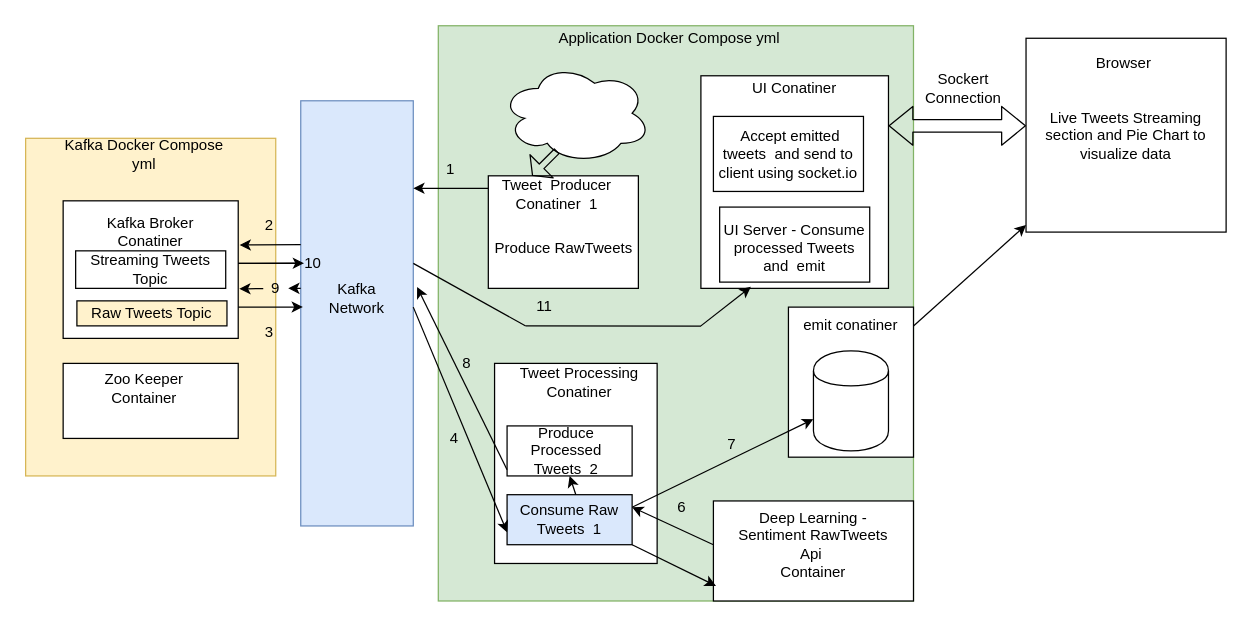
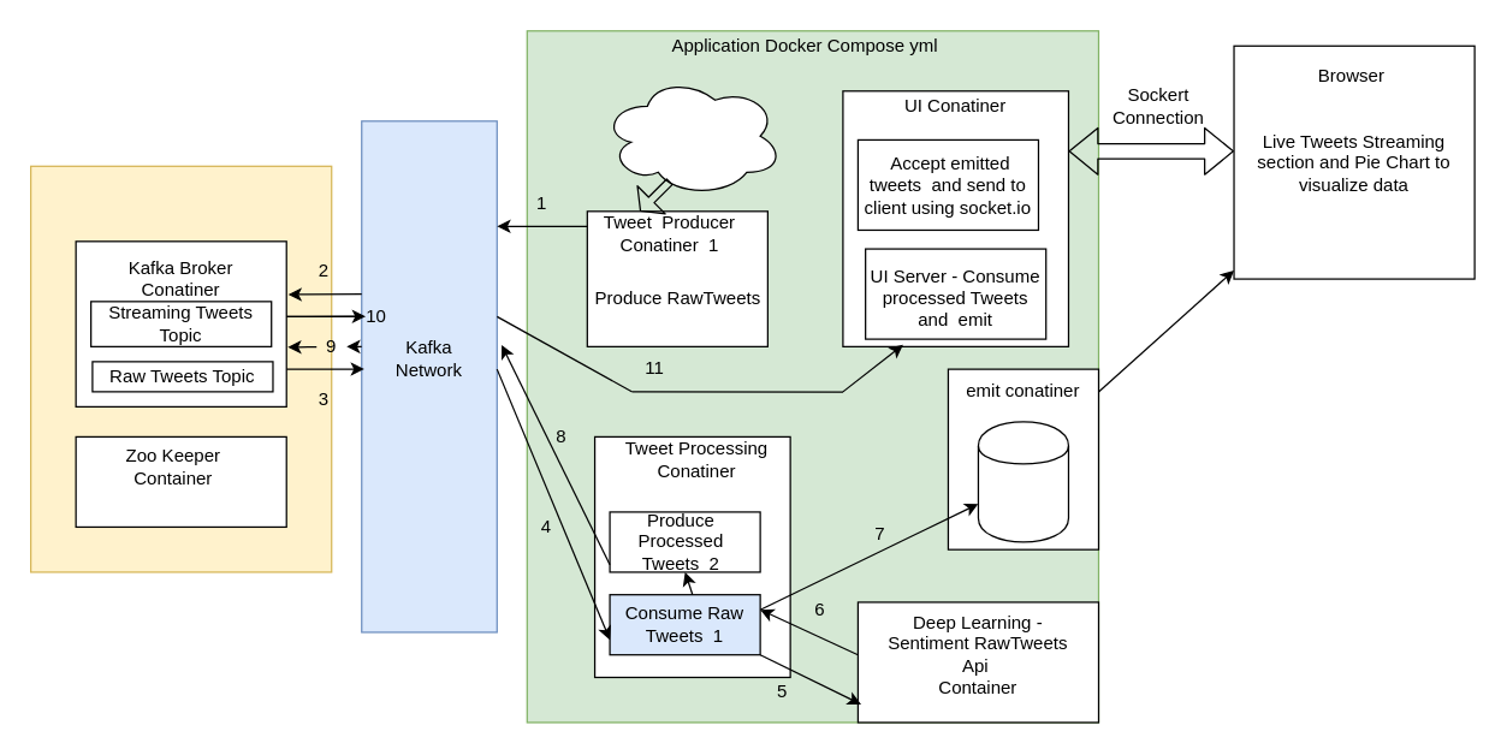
  <mxCell id="0" />
  <mxCell id="1" parent="0" />
  <mxCell id="2" value="" style="rounded=0;whiteSpace=wrap;html=1;fillColor=#fff2cc;strokeColor=#d6b656;" vertex="1" parent="1"><mxGeometry x="20" y="110" width="200" height="270" as="geometry" /></mxCell>
  <mxCell id="3" value="" style="rounded=0;whiteSpace=wrap;html=1;" vertex="1" parent="1"><mxGeometry x="50" y="160" width="140" height="110" as="geometry" /></mxCell>
  <mxCell id="4" value="" style="rounded=0;whiteSpace=wrap;html=1;" vertex="1" parent="1"><mxGeometry x="50" y="290" width="140" height="60" as="geometry" /></mxCell>
  <mxCell id="5" value="Zoo Keeper Container" style="text;html=1;strokeColor=none;fillColor=none;align=center;verticalAlign=middle;whiteSpace=wrap;rounded=0;" vertex="1" parent="1"><mxGeometry x="60" y="300" width="110" height="20" as="geometry" /></mxCell>
  <mxCell id="6" value="Kafka Broker Conatiner" style="text;html=1;strokeColor=none;fillColor=none;align=center;verticalAlign=middle;whiteSpace=wrap;rounded=0;" vertex="1" parent="1"><mxGeometry x="80" y="175" width="80" height="20" as="geometry" /></mxCell>
  <mxCell id="7" value="" style="rounded=0;whiteSpace=wrap;html=1;fillColor=#dae8fc;strokeColor=#6c8ebf;" vertex="1" parent="1"><mxGeometry x="240" y="80" width="90" height="340" as="geometry" /></mxCell>
- <mxCell id="8" value="Kafka Docker Compose yml" style="text;html=1;strokeColor=none;fillColor=none;align=center;verticalAlign=middle;whiteSpace=wrap;rounded=0;" vertex="1" parent="1"><mxGeometry x="40" y="112.5" width="150" height="20" as="geometry" /></mxCell>
  <mxCell id="9" value="Kafka&lt;br&gt;Network" style="text;html=1;strokeColor=none;fillColor=none;align=center;verticalAlign=middle;whiteSpace=wrap;rounded=0;" vertex="1" parent="1"><mxGeometry x="250" y="205" width="70" height="65" as="geometry" /></mxCell>
  <mxCell id="10" value="" style="rounded=0;whiteSpace=wrap;html=1;fillColor=#d5e8d4;strokeColor=#82b366;" vertex="1" parent="1"><mxGeometry x="350" y="20" width="380" height="460" as="geometry" /></mxCell>
  <mxCell id="11" value="Application Docker Compose yml" style="text;html=1;strokeColor=none;fillColor=none;align=center;verticalAlign=middle;whiteSpace=wrap;rounded=0;" vertex="1" parent="1"><mxGeometry x="380" y="20" width="310" height="20" as="geometry" /></mxCell>
  <mxCell id="12" value="" style="rounded=0;whiteSpace=wrap;html=1;" vertex="1" parent="1"><mxGeometry x="390" y="140" width="120" height="90" as="geometry" /></mxCell>
  <mxCell id="13" value="" style="ellipse;shape=cloud;whiteSpace=wrap;html=1;" vertex="1" parent="1"><mxGeometry x="400" y="50" width="120" height="80" as="geometry" /></mxCell>
  <mxCell id="14" value="" style="rounded=0;whiteSpace=wrap;html=1;" vertex="1" parent="1"><mxGeometry x="395" y="290" width="130" height="160" as="geometry" /></mxCell>
  <mxCell id="15" value="" style="shape=flexArrow;endArrow=classic;html=1;width=5.238;endSize=3.086;" edge="1" parent="1"><mxGeometry width="50" height="50" relative="1" as="geometry"><mxPoint x="445" y="120" as="sourcePoint" /><mxPoint x="425" y="140" as="targetPoint" /></mxGeometry></mxCell>
  <mxCell id="16" value="Tweet&amp;nbsp; Producer Conatiner&amp;nbsp; 1" style="text;html=1;strokeColor=none;fillColor=none;align=center;verticalAlign=middle;whiteSpace=wrap;rounded=0;" vertex="1" parent="1"><mxGeometry x="400" y="140" width="90" height="30" as="geometry" /></mxCell>
  <mxCell id="17" value="" style="endArrow=classic;html=1;" edge="1" parent="1"><mxGeometry width="50" height="50" relative="1" as="geometry"><mxPoint x="390" y="150" as="sourcePoint" /><mxPoint x="330" y="150" as="targetPoint" /></mxGeometry></mxCell>
  <mxCell id="18" value="" style="endArrow=classic;html=1;entryX=1.008;entryY=0.321;entryDx=0;entryDy=0;entryPerimeter=0;" edge="1" parent="1" target="3"><mxGeometry width="50" height="50" relative="1" as="geometry"><mxPoint x="240" y="195" as="sourcePoint" /><mxPoint x="200" y="195" as="targetPoint" /></mxGeometry></mxCell>
  <mxCell id="19" value="Tweet Processing Conatiner" style="text;html=1;strokeColor=none;fillColor=none;align=center;verticalAlign=middle;whiteSpace=wrap;rounded=0;" vertex="1" parent="1"><mxGeometry x="412.5" y="295" width="100" height="20" as="geometry" /></mxCell>
  <mxCell id="20" value="" style="rounded=0;whiteSpace=wrap;html=1;" vertex="1" parent="1"><mxGeometry x="405" y="340" width="100" height="40" as="geometry" /></mxCell>
  <mxCell id="21" value="Consume Raw Tweets&amp;nbsp; 1" style="rounded=0;whiteSpace=wrap;html=1;fillColor=#dae8fc;" vertex="1" parent="1"><mxGeometry x="405" y="395" width="100" height="40" as="geometry" /></mxCell>
  <mxCell id="22" value="" style="endArrow=classic;html=1;entryX=0.019;entryY=0.485;entryDx=0;entryDy=0;entryPerimeter=0;" edge="1" parent="1" target="7"><mxGeometry width="50" height="50" relative="1" as="geometry"><mxPoint x="190" y="245" as="sourcePoint" /><mxPoint x="240" y="195" as="targetPoint" /></mxGeometry></mxCell>
  <mxCell id="23" value="" style="rounded=0;whiteSpace=wrap;html=1;" vertex="1" parent="1"><mxGeometry x="630" y="245" width="100" height="120" as="geometry" /></mxCell>
  <mxCell id="24" value="" style="shape=cylinder;whiteSpace=wrap;html=1;boundedLbl=1;backgroundOutline=1;" vertex="1" parent="1"><mxGeometry x="650" y="280" width="60" height="80" as="geometry" /></mxCell>
  <mxCell id="25" value="emit conatiner" style="text;html=1;strokeColor=none;fillColor=none;align=center;verticalAlign=middle;whiteSpace=wrap;rounded=0;" vertex="1" parent="1"><mxGeometry x="640" y="245" width="80" height="30" as="geometry" /></mxCell>
  <mxCell id="26" value="" style="rounded=0;whiteSpace=wrap;html=1;" vertex="1" parent="1"><mxGeometry x="570" y="400" width="160" height="80" as="geometry" /></mxCell>
  <mxCell id="27" value="Deep Learning - Sentiment RawTweets Api&amp;nbsp;&lt;br&gt;Container" style="text;html=1;strokeColor=none;fillColor=none;align=center;verticalAlign=middle;whiteSpace=wrap;rounded=0;" vertex="1" parent="1"><mxGeometry x="580" y="410" width="140" height="50" as="geometry" /></mxCell>
  <mxCell id="28" value="Produce RawTweets" style="text;html=1;strokeColor=none;fillColor=none;align=center;verticalAlign=middle;whiteSpace=wrap;rounded=0;" vertex="1" parent="1"><mxGeometry x="387.5" y="180" width="125" height="35" as="geometry" /></mxCell>
  <mxCell id="29" value="" style="endArrow=classic;html=1;entryX=0.013;entryY=0.849;entryDx=0;entryDy=0;entryPerimeter=0;" edge="1" parent="1" target="26"><mxGeometry width="50" height="50" relative="1" as="geometry"><mxPoint x="505" y="435" as="sourcePoint" /><mxPoint x="555" y="385" as="targetPoint" /></mxGeometry></mxCell>
  <mxCell id="30" value="" style="endArrow=classic;html=1;entryX=0;entryY=0.75;entryDx=0;entryDy=0;" edge="1" parent="1" target="21"><mxGeometry width="50" height="50" relative="1" as="geometry"><mxPoint x="330" y="245" as="sourcePoint" /><mxPoint x="380" y="195" as="targetPoint" /></mxGeometry></mxCell>
  <mxCell id="31" value="" style="endArrow=classic;html=1;entryX=1;entryY=0.25;entryDx=0;entryDy=0;" edge="1" parent="1" target="21"><mxGeometry width="50" height="50" relative="1" as="geometry"><mxPoint x="570" y="435" as="sourcePoint" /><mxPoint x="520" y="400" as="targetPoint" /></mxGeometry></mxCell>
  <mxCell id="32" value="" style="endArrow=classic;html=1;" edge="1" parent="1" target="24"><mxGeometry width="50" height="50" relative="1" as="geometry"><mxPoint x="505" y="405" as="sourcePoint" /><mxPoint x="555" y="355" as="targetPoint" /></mxGeometry></mxCell>
  <mxCell id="33" value="" style="endArrow=classic;html=1;entryX=0.5;entryY=1;entryDx=0;entryDy=0;" edge="1" parent="1" target="20"><mxGeometry width="50" height="50" relative="1" as="geometry"><mxPoint x="460" y="395" as="sourcePoint" /><mxPoint x="480" y="370" as="targetPoint" /></mxGeometry></mxCell>
  <mxCell id="34" value="" style="endArrow=classic;html=1;entryX=1.034;entryY=0.438;entryDx=0;entryDy=0;entryPerimeter=0;" edge="1" parent="1" target="7"><mxGeometry width="50" height="50" relative="1" as="geometry"><mxPoint x="405" y="375" as="sourcePoint" /><mxPoint x="455" y="325" as="targetPoint" /></mxGeometry></mxCell>
  <mxCell id="35" value="Produce Processed Tweets&amp;nbsp; 2" style="text;html=1;strokeColor=none;fillColor=none;align=center;verticalAlign=middle;whiteSpace=wrap;rounded=0;" vertex="1" parent="1"><mxGeometry x="405" y="340" width="95" height="40" as="geometry" /></mxCell>
  <mxCell id="36" value="" style="endArrow=classic;html=1;entryX=1.006;entryY=0.64;entryDx=0;entryDy=0;entryPerimeter=0;" edge="1" parent="1" source="60" target="3"><mxGeometry width="50" height="50" relative="1" as="geometry"><mxPoint x="240" y="230" as="sourcePoint" /><mxPoint x="290" y="180" as="targetPoint" /></mxGeometry></mxCell>
  <mxCell id="37" value="" style="rounded=0;whiteSpace=wrap;html=1;" vertex="1" parent="1"><mxGeometry x="560" y="60" width="150" height="170" as="geometry" /></mxCell>
  <mxCell id="38" value="UI Conatiner" style="text;html=1;strokeColor=none;fillColor=none;align=center;verticalAlign=middle;whiteSpace=wrap;rounded=0;" vertex="1" parent="1"><mxGeometry x="570" y="60" width="130" height="20" as="geometry" /></mxCell>
  <mxCell id="39" value="" style="endArrow=none;html=1;" edge="1" parent="1"><mxGeometry width="50" height="50" relative="1" as="geometry"><mxPoint x="190" y="210" as="sourcePoint" /><mxPoint x="240" y="210" as="targetPoint" /></mxGeometry></mxCell>
  <mxCell id="40" value="" style="endArrow=none;html=1;entryX=0.184;entryY=0.522;entryDx=0;entryDy=0;entryPerimeter=0;" edge="1" parent="1" target="10"><mxGeometry width="50" height="50" relative="1" as="geometry"><mxPoint x="330" y="210" as="sourcePoint" /><mxPoint x="380" y="160" as="targetPoint" /></mxGeometry></mxCell>
  <mxCell id="41" value="" style="endArrow=none;html=1;entryX=0.553;entryY=0.522;entryDx=0;entryDy=0;entryPerimeter=0;" edge="1" parent="1" target="10"><mxGeometry width="50" height="50" relative="1" as="geometry"><mxPoint x="420" y="260" as="sourcePoint" /><mxPoint x="470" y="210" as="targetPoint" /></mxGeometry></mxCell>
  <mxCell id="42" value="" style="endArrow=classic;html=1;entryX=0.029;entryY=0.382;entryDx=0;entryDy=0;entryPerimeter=0;" edge="1" parent="1" target="7"><mxGeometry width="50" height="50" relative="1" as="geometry"><mxPoint x="190" y="209.976" as="sourcePoint" /><mxPoint x="240" y="159.976" as="targetPoint" /></mxGeometry></mxCell>
  <mxCell id="43" value="" style="endArrow=classic;html=1;entryX=0.208;entryY=1.063;entryDx=0;entryDy=0;entryPerimeter=0;" edge="1" parent="1" target="44"><mxGeometry width="50" height="50" relative="1" as="geometry"><mxPoint x="560" y="260" as="sourcePoint" /><mxPoint x="610" y="210" as="targetPoint" /></mxGeometry></mxCell>
  <mxCell id="44" value="" style="rounded=0;whiteSpace=wrap;html=1;" vertex="1" parent="1"><mxGeometry x="575" y="165" width="120" height="60" as="geometry" /></mxCell>
  <mxCell id="45" value="UI Server - Consume processed Tweets and&amp;nbsp; emit" style="text;html=1;strokeColor=none;fillColor=none;align=center;verticalAlign=middle;whiteSpace=wrap;rounded=0;" vertex="1" parent="1"><mxGeometry x="575" y="180" width="120" height="35" as="geometry" /></mxCell>
  <mxCell id="46" value="&amp;nbsp;Accept emitted tweets&amp;nbsp; and send to client using socket.io" style="rounded=0;whiteSpace=wrap;html=1;" vertex="1" parent="1"><mxGeometry x="570" y="92.5" width="120" height="60" as="geometry" /></mxCell>
  <mxCell id="47" value="Live Tweets Streaming section and Pie Chart to visualize data" style="rounded=0;whiteSpace=wrap;html=1;" vertex="1" parent="1"><mxGeometry x="820" y="30" width="160" height="155" as="geometry" /></mxCell>
  <mxCell id="48" value="Browser&amp;nbsp;" style="text;html=1;strokeColor=none;fillColor=none;align=center;verticalAlign=middle;whiteSpace=wrap;rounded=0;" vertex="1" parent="1"><mxGeometry x="830" y="40" width="140" height="20" as="geometry" /></mxCell>
  <mxCell id="49" value="" style="shape=flexArrow;endArrow=classic;startArrow=classic;html=1;" edge="1" parent="1"><mxGeometry width="50" height="50" relative="1" as="geometry"><mxPoint x="710" y="100" as="sourcePoint" /><mxPoint x="820" y="100" as="targetPoint" /></mxGeometry></mxCell>
  <mxCell id="50" value="Sockert Connection" style="text;html=1;strokeColor=none;fillColor=none;align=center;verticalAlign=middle;whiteSpace=wrap;rounded=0;" vertex="1" parent="1"><mxGeometry x="720" y="60" width="100" height="20" as="geometry" /></mxCell>
  <mxCell id="51" value="" style="endArrow=classic;html=1;" edge="1" parent="1" source="23" target="47"><mxGeometry width="50" height="50" relative="1" as="geometry"><mxPoint x="740" y="320" as="sourcePoint" /><mxPoint x="790" y="270" as="targetPoint" /></mxGeometry></mxCell>
  <mxCell id="52" value="1" style="text;html=1;strokeColor=none;fillColor=none;align=center;verticalAlign=middle;whiteSpace=wrap;rounded=0;" vertex="1" parent="1"><mxGeometry x="350" y="125" width="20" height="20" as="geometry" /></mxCell>
  <mxCell id="53" value="2" style="text;html=1;strokeColor=none;fillColor=none;align=center;verticalAlign=middle;whiteSpace=wrap;rounded=0;" vertex="1" parent="1"><mxGeometry x="205" y="170" width="20" height="20" as="geometry" /></mxCell>
  <mxCell id="54" value="10" style="text;html=1;strokeColor=none;fillColor=none;align=center;verticalAlign=middle;whiteSpace=wrap;rounded=0;" vertex="1" parent="1"><mxGeometry x="240" y="200" width="20" height="20" as="geometry" /></mxCell>
  <mxCell id="55" value="4" style="text;html=1;strokeColor=none;fillColor=none;align=center;verticalAlign=middle;whiteSpace=wrap;rounded=0;" vertex="1" parent="1"><mxGeometry x="352.5" y="340" width="20" height="20" as="geometry" /></mxCell>
+ <mxCell id="56" value="5" style="text;html=1;strokeColor=none;fillColor=none;align=center;verticalAlign=middle;whiteSpace=wrap;rounded=0;" vertex="1" parent="1"><mxGeometry x="510" y="450" width="20" height="20" as="geometry" /></mxCell>
  <mxCell id="57" value="6" style="text;html=1;strokeColor=none;fillColor=none;align=center;verticalAlign=middle;whiteSpace=wrap;rounded=0;" vertex="1" parent="1"><mxGeometry x="535" y="395" width="20" height="20" as="geometry" /></mxCell>
  <mxCell id="58" value="8" style="text;html=1;strokeColor=none;fillColor=none;align=center;verticalAlign=middle;whiteSpace=wrap;rounded=0;" vertex="1" parent="1"><mxGeometry x="362.5" y="280" width="20" height="20" as="geometry" /></mxCell>
  <mxCell id="59" value="7" style="text;html=1;strokeColor=none;fillColor=none;align=center;verticalAlign=middle;whiteSpace=wrap;rounded=0;" vertex="1" parent="1"><mxGeometry x="575" y="345" width="20" height="20" as="geometry" /></mxCell>
  <mxCell id="60" value="9" style="text;html=1;strokeColor=none;fillColor=none;align=center;verticalAlign=middle;whiteSpace=wrap;rounded=0;" vertex="1" parent="1"><mxGeometry x="210" y="220" width="20" height="20" as="geometry" /></mxCell>
  <mxCell id="61" value="" style="endArrow=classic;html=1;entryX=1;entryY=0.5;entryDx=0;entryDy=0;" edge="1" parent="1" target="60"><mxGeometry width="50" height="50" relative="1" as="geometry"><mxPoint x="240" y="230" as="sourcePoint" /><mxPoint x="190" y="230" as="targetPoint" /></mxGeometry></mxCell>
  <mxCell id="62" value="3" style="text;html=1;strokeColor=none;fillColor=none;align=center;verticalAlign=middle;whiteSpace=wrap;rounded=0;" vertex="1" parent="1"><mxGeometry x="205" y="255" width="20" height="20" as="geometry" /></mxCell>
  <mxCell id="63" value="11" style="text;html=1;strokeColor=none;fillColor=none;align=center;verticalAlign=middle;whiteSpace=wrap;rounded=0;" vertex="1" parent="1"><mxGeometry x="425" y="235" width="20" height="20" as="geometry" /></mxCell>
  <mxCell id="64" value="Streaming Tweets Topic" style="rounded=0;whiteSpace=wrap;html=1;" vertex="1" parent="1"><mxGeometry x="60" y="200" width="120" height="30" as="geometry" /></mxCell>
- <mxCell id="65" value="Raw Tweets Topic" style="rounded=0;whiteSpace=wrap;html=1;fillColor=#fff2cc;" vertex="1" parent="1"><mxGeometry x="61" y="240" width="120" height="20" as="geometry" /></mxCell>
+ <mxCell id="65" value="Raw Tweets Topic" style="rounded=0;whiteSpace=wrap;html=1;" vertex="1" parent="1"><mxGeometry x="61" y="240" width="120" height="20" as="geometry" /></mxCell>
